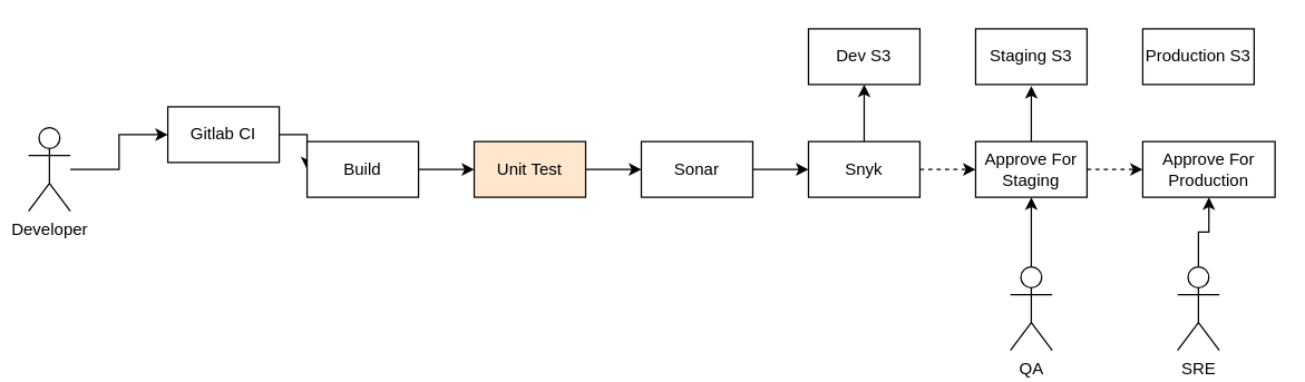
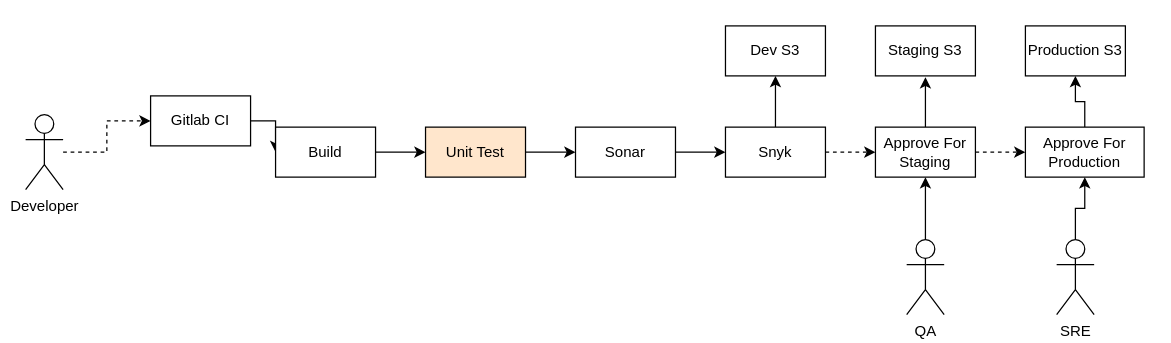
  <mxCell id="0" />
  <mxCell id="1" parent="0" />
- <mxCell id="2" style="edgeStyle=orthogonalEdgeStyle;rounded=0;orthogonalLoop=1;jettySize=auto;html=1;entryX=0;entryY=0.5;entryDx=0;entryDy=0;" edge="1" parent="1" source="3" target="5"><mxGeometry relative="1" as="geometry" /></mxCell>
+ <mxCell id="2" style="edgeStyle=orthogonalEdgeStyle;rounded=0;orthogonalLoop=1;jettySize=auto;html=1;entryX=0;entryY=0.5;entryDx=0;entryDy=0;dashed=1;" edge="1" parent="1" source="3" target="5"><mxGeometry relative="1" as="geometry" /></mxCell>
  <mxCell id="3" value="Developer" style="shape=umlActor;verticalLabelPosition=bottom;verticalAlign=top;html=1;outlineConnect=0;" vertex="1" parent="1"><mxGeometry x="20" y="91" width="30" height="60" as="geometry" /></mxCell>
  <mxCell id="4" style="edgeStyle=orthogonalEdgeStyle;rounded=0;orthogonalLoop=1;jettySize=auto;html=1;entryX=0;entryY=0.5;entryDx=0;entryDy=0;" edge="1" parent="1" source="5" target="7"><mxGeometry relative="1" as="geometry" /></mxCell>
  <mxCell id="5" value="Gitlab CI" style="rounded=0;whiteSpace=wrap;html=1;" vertex="1" parent="1"><mxGeometry x="120" y="76" width="80" height="40" as="geometry" /></mxCell>
  <mxCell id="6" style="edgeStyle=orthogonalEdgeStyle;rounded=0;orthogonalLoop=1;jettySize=auto;html=1;" edge="1" parent="1" source="7" target="9"><mxGeometry relative="1" as="geometry" /></mxCell>
  <mxCell id="7" value="Build" style="rounded=0;whiteSpace=wrap;html=1;" vertex="1" parent="1"><mxGeometry x="220" y="101" width="80" height="40" as="geometry" /></mxCell>
  <mxCell id="8" style="edgeStyle=orthogonalEdgeStyle;rounded=0;orthogonalLoop=1;jettySize=auto;html=1;entryX=0;entryY=0.5;entryDx=0;entryDy=0;" edge="1" parent="1" source="9" target="11"><mxGeometry relative="1" as="geometry" /></mxCell>
  <mxCell id="9" value="Unit Test" style="rounded=0;whiteSpace=wrap;html=1;fillColor=#ffe6cc;" vertex="1" parent="1"><mxGeometry x="340" y="101" width="80" height="40" as="geometry" /></mxCell>
  <mxCell id="10" style="edgeStyle=orthogonalEdgeStyle;rounded=0;orthogonalLoop=1;jettySize=auto;html=1;" edge="1" parent="1" source="11" target="14"><mxGeometry relative="1" as="geometry" /></mxCell>
  <mxCell id="11" value="Sonar" style="rounded=0;whiteSpace=wrap;html=1;" vertex="1" parent="1"><mxGeometry x="460" y="101" width="80" height="40" as="geometry" /></mxCell>
  <mxCell id="12" style="edgeStyle=orthogonalEdgeStyle;rounded=0;orthogonalLoop=1;jettySize=auto;html=1;entryX=0.5;entryY=1;entryDx=0;entryDy=0;" edge="1" parent="1" source="14" target="15"><mxGeometry relative="1" as="geometry" /></mxCell>
  <mxCell id="13" style="edgeStyle=orthogonalEdgeStyle;rounded=0;orthogonalLoop=1;jettySize=auto;html=1;entryX=0;entryY=0.5;entryDx=0;entryDy=0;dashed=1;" edge="1" parent="1" source="14" target="18"><mxGeometry relative="1" as="geometry" /></mxCell>
  <mxCell id="14" value="Snyk" style="rounded=0;whiteSpace=wrap;html=1;" vertex="1" parent="1"><mxGeometry x="580" y="101" width="80" height="40" as="geometry" /></mxCell>
  <mxCell id="15" value="Dev S3" style="rounded=0;whiteSpace=wrap;html=1;" vertex="1" parent="1"><mxGeometry x="580" y="20" width="80" height="40" as="geometry" /></mxCell>
  <mxCell id="16" style="edgeStyle=orthogonalEdgeStyle;rounded=0;orthogonalLoop=1;jettySize=auto;html=1;" edge="1" parent="1" source="18"><mxGeometry relative="1" as="geometry"><mxPoint x="740" y="61" as="targetPoint" /></mxGeometry></mxCell>
  <mxCell id="17" style="edgeStyle=orthogonalEdgeStyle;rounded=0;orthogonalLoop=1;jettySize=auto;html=1;entryX=0;entryY=0.5;entryDx=0;entryDy=0;dashed=1;" edge="1" parent="1" source="18" target="21"><mxGeometry relative="1" as="geometry" /></mxCell>
  <mxCell id="18" value="Approve For Staging" style="rounded=0;whiteSpace=wrap;html=1;" vertex="1" parent="1"><mxGeometry x="700" y="101" width="80" height="40" as="geometry" /></mxCell>
  <mxCell id="19" value="Staging S3" style="rounded=0;whiteSpace=wrap;html=1;" vertex="1" parent="1"><mxGeometry x="700" y="20" width="80" height="40" as="geometry" /></mxCell>
+ <mxCell id="20" style="edgeStyle=orthogonalEdgeStyle;rounded=0;orthogonalLoop=1;jettySize=auto;html=1;entryX=0.5;entryY=1;entryDx=0;entryDy=0;" edge="1" parent="1" source="21" target="22"><mxGeometry relative="1" as="geometry" /></mxCell>
  <mxCell id="21" value="Approve For Production" style="rounded=0;whiteSpace=wrap;html=1;" vertex="1" parent="1"><mxGeometry x="820" y="101" width="95" height="40" as="geometry" /></mxCell>
  <mxCell id="22" value="Production S3" style="rounded=0;whiteSpace=wrap;html=1;" vertex="1" parent="1"><mxGeometry x="820" y="20" width="80" height="40" as="geometry" /></mxCell>
  <mxCell id="23" style="edgeStyle=orthogonalEdgeStyle;rounded=0;orthogonalLoop=1;jettySize=auto;html=1;entryX=0.5;entryY=1;entryDx=0;entryDy=0;" edge="1" parent="1" source="24" target="18"><mxGeometry relative="1" as="geometry" /></mxCell>
  <mxCell id="24" value="QA" style="shape=umlActor;verticalLabelPosition=bottom;verticalAlign=top;html=1;outlineConnect=0;" vertex="1" parent="1"><mxGeometry x="725" y="191" width="30" height="60" as="geometry" /></mxCell>
  <mxCell id="25" style="edgeStyle=orthogonalEdgeStyle;rounded=0;orthogonalLoop=1;jettySize=auto;html=1;entryX=0.5;entryY=1;entryDx=0;entryDy=0;" edge="1" parent="1" source="26" target="21"><mxGeometry relative="1" as="geometry" /></mxCell>
  <mxCell id="26" value="SRE" style="shape=umlActor;verticalLabelPosition=bottom;verticalAlign=top;html=1;outlineConnect=0;" vertex="1" parent="1"><mxGeometry x="845" y="191" width="30" height="60" as="geometry" /></mxCell>
